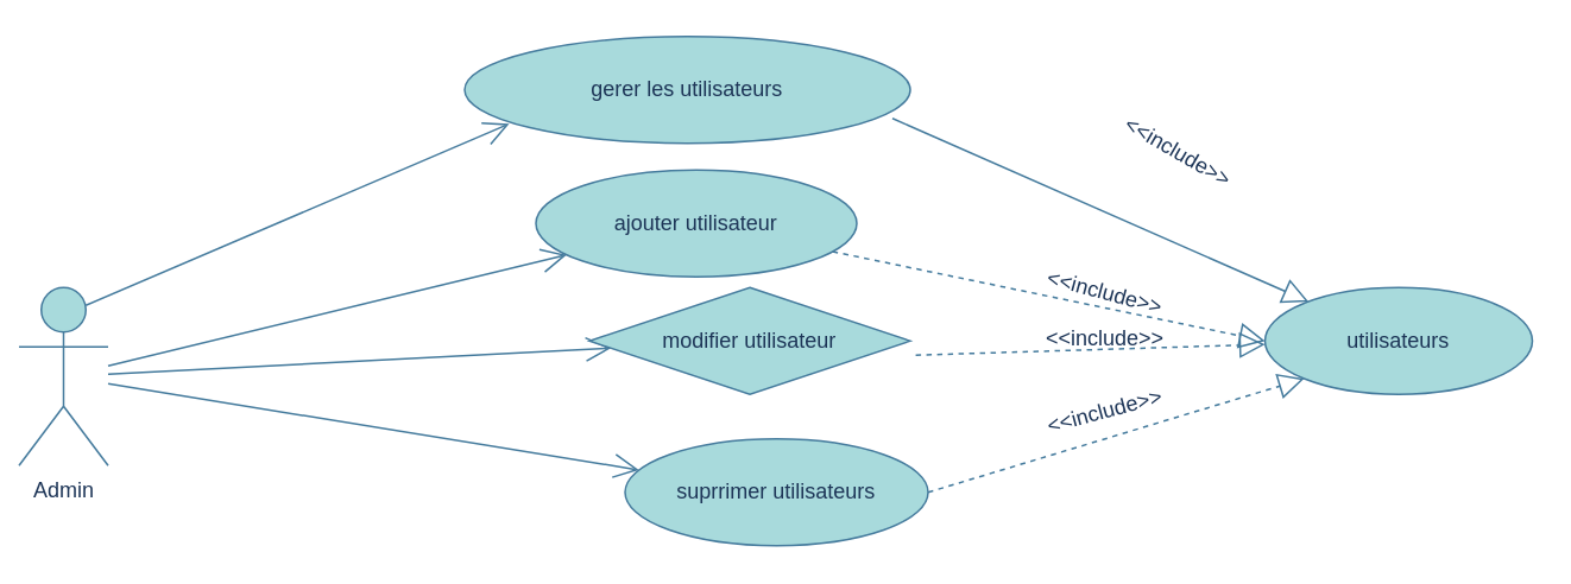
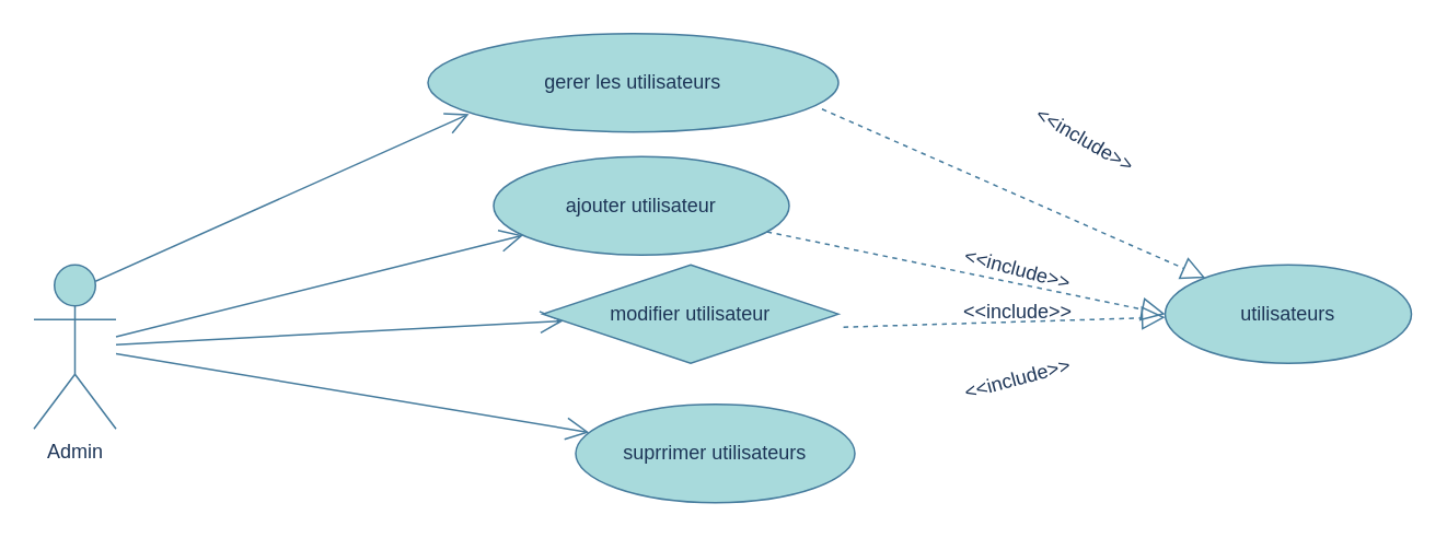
  <mxCell id="0" />
  <mxCell id="1" parent="0" />
- <mxCell id="2" value="Admin" style="shape=umlActor;verticalLabelPosition=bottom;verticalAlign=top;html=1;outlineConnect=0;fillColor=#A8DADC;strokeColor=#457B9D;fontColor=#1D3557;" vertex="1" parent="1"><mxGeometry x="10" y="161" width="50" height="100" as="geometry" /></mxCell>
+ <mxCell id="2" value="Admin" style="shape=umlActor;verticalLabelPosition=bottom;verticalAlign=top;html=1;outlineConnect=0;fillColor=#A8DADC;strokeColor=#457B9D;fontColor=#1D3557;" vertex="1" parent="1"><mxGeometry y="161" width="50" height="100" as="geometry" x="20" /></mxCell>
  <mxCell id="3" value="utilisateurs" style="ellipse;whiteSpace=wrap;html=1;fillColor=#A8DADC;strokeColor=#457B9D;fontColor=#1D3557;" vertex="1" parent="1"><mxGeometry x="709" y="161" width="150" height="60" as="geometry" /></mxCell>
- <mxCell id="4" value="" style="endArrow=block;dashed=0;endFill=0;endSize=12;html=1;rounded=0;exitX=0.96;exitY=0.767;exitDx=0;exitDy=0;labelBackgroundColor=#F1FAEE;strokeColor=#457B9D;fontColor=#1D3557;exitPerimeter=0;" edge="1" parent="1" source="11" target="3"><mxGeometry width="160" relative="1" as="geometry"><mxPoint x="570" y="161" as="sourcePoint" /><mxPoint x="579" y="271" as="targetPoint" /></mxGeometry></mxCell>
+ <mxCell id="4" value="" style="endArrow=block;dashed=1;endFill=0;endSize=12;html=1;rounded=0;exitX=0.96;exitY=0.767;exitDx=0;exitDy=0;labelBackgroundColor=#F1FAEE;strokeColor=#457B9D;fontColor=#1D3557;exitPerimeter=0;" edge="1" parent="1" source="11" target="3"><mxGeometry width="160" relative="1" as="geometry"><mxPoint x="570" y="161" as="sourcePoint" /><mxPoint x="579" y="271" as="targetPoint" /></mxGeometry></mxCell>
  <mxCell id="5" value="" style="endArrow=block;dashed=1;endFill=0;endSize=12;html=1;rounded=0;entryX=0;entryY=0.5;entryDx=0;entryDy=0;labelBackgroundColor=#F1FAEE;strokeColor=#457B9D;fontColor=#1D3557;" edge="1" parent="1" source="17" target="3"><mxGeometry width="160" relative="1" as="geometry"><mxPoint x="569" y="231" as="sourcePoint" /><mxPoint x="742.186" y="179.31" as="targetPoint" /></mxGeometry></mxCell>
  <mxCell id="6" value="" style="endArrow=block;dashed=1;endFill=0;endSize=12;html=1;rounded=0;exitX=1.017;exitY=0.633;exitDx=0;exitDy=0;exitPerimeter=0;labelBackgroundColor=#F1FAEE;strokeColor=#457B9D;fontColor=#1D3557;" edge="1" parent="1" source="18" target="3"><mxGeometry width="160" relative="1" as="geometry"><mxPoint x="558" y="287.98" as="sourcePoint" /><mxPoint x="752.186" y="189.31" as="targetPoint" /></mxGeometry></mxCell>
- <mxCell id="7" value="" style="endArrow=block;dashed=1;endFill=0;endSize=12;html=1;rounded=0;exitX=1;exitY=0.5;exitDx=0;exitDy=0;entryX=0;entryY=1;entryDx=0;entryDy=0;labelBackgroundColor=#F1FAEE;strokeColor=#457B9D;fontColor=#1D3557;" edge="1" parent="1" source="19" target="3"><mxGeometry width="160" relative="1" as="geometry"><mxPoint x="560" y="356" as="sourcePoint" /><mxPoint x="762.186" y="199.31" as="targetPoint" /></mxGeometry></mxCell>
  <mxCell id="8" value="&amp;lt;&amp;lt;include&amp;gt;&amp;gt;" style="text;html=1;align=center;verticalAlign=middle;resizable=0;points=[];autosize=1;strokeColor=none;fillColor=none;rotation=-15;fontColor=#1D3557;" vertex="1" parent="1"><mxGeometry x="579" y="221" width="80" height="20" as="geometry" /></mxCell>
  <mxCell id="9" value="&amp;lt;&amp;lt;include&amp;gt;&amp;gt;" style="text;html=1;align=center;verticalAlign=middle;resizable=0;points=[];autosize=1;strokeColor=none;fillColor=none;rotation=0;fontColor=#1D3557;" vertex="1" parent="1"><mxGeometry x="579" y="180" width="80" height="20" as="geometry" /></mxCell>
  <mxCell id="10" value="&amp;lt;&amp;lt;include&amp;gt;&amp;gt;" style="text;html=1;align=center;verticalAlign=middle;resizable=0;points=[];autosize=1;strokeColor=none;fillColor=none;rotation=15;fontColor=#1D3557;" vertex="1" parent="1"><mxGeometry x="579" y="154" width="80" height="20" as="geometry" /></mxCell>
  <mxCell id="11" value="gerer les utilisateurs" style="ellipse;whiteSpace=wrap;html=1;fillColor=#A8DADC;strokeColor=#457B9D;fontColor=#1D3557;" vertex="1" parent="1"><mxGeometry x="260" y="20" width="250" height="60" as="geometry" /></mxCell>
  <mxCell id="12" value="" style="endArrow=open;endFill=1;endSize=12;html=1;rounded=0;exitX=0.75;exitY=0.1;exitDx=0;exitDy=0;exitPerimeter=0;labelBackgroundColor=#F1FAEE;strokeColor=#457B9D;fontColor=#1D3557;entryX=0.1;entryY=0.817;entryDx=0;entryDy=0;entryPerimeter=0;" edge="1" parent="1" source="2" target="11"><mxGeometry width="160" relative="1" as="geometry"><mxPoint x="159" y="30.29" as="sourcePoint" /><mxPoint x="319" y="30.29" as="targetPoint" /></mxGeometry></mxCell>
  <mxCell id="13" value="" style="endArrow=open;endFill=1;endSize=12;html=1;rounded=0;labelBackgroundColor=#F1FAEE;strokeColor=#457B9D;fontColor=#1D3557;" edge="1" parent="1" source="2" target="17"><mxGeometry width="160" relative="1" as="geometry"><mxPoint x="90" y="141" as="sourcePoint" /><mxPoint x="334.136" y="174.858" as="targetPoint" /></mxGeometry></mxCell>
  <mxCell id="14" value="" style="endArrow=open;endFill=1;endSize=12;html=1;rounded=0;labelBackgroundColor=#F1FAEE;strokeColor=#457B9D;fontColor=#1D3557;" edge="1" parent="1" source="2" target="18"><mxGeometry width="160" relative="1" as="geometry"><mxPoint x="77.5" y="201" as="sourcePoint" /><mxPoint x="319" y="231" as="targetPoint" /></mxGeometry></mxCell>
  <mxCell id="15" value="" style="endArrow=open;endFill=1;endSize=12;html=1;rounded=0;labelBackgroundColor=#F1FAEE;strokeColor=#457B9D;fontColor=#1D3557;" edge="1" parent="1" source="2" target="19"><mxGeometry width="160" relative="1" as="geometry"><mxPoint x="77.5" y="265" as="sourcePoint" /><mxPoint x="310" y="291" as="targetPoint" /></mxGeometry></mxCell>
  <mxCell id="16" value="&amp;lt;&amp;lt;include&amp;gt;&amp;gt;" style="text;html=1;align=center;verticalAlign=middle;resizable=0;points=[];autosize=1;strokeColor=none;fillColor=none;rotation=30;fontColor=#1D3557;" vertex="1" parent="1"><mxGeometry x="620" y="75" width="80" height="20" as="geometry" /></mxCell>
  <mxCell id="17" value="ajouter utilisateur" style="ellipse;whiteSpace=wrap;html=1;fillColor=#A8DADC;strokeColor=#457B9D;fontColor=#1D3557;" vertex="1" parent="1"><mxGeometry x="300" y="95" width="180" height="60" as="geometry" /></mxCell>
  <mxCell id="18" value="modifier utilisateur" style="rhombus;whiteSpace=wrap;html=1;fillColor=#A8DADC;strokeColor=#457B9D;fontColor=#1D3557;" vertex="1" parent="1"><mxGeometry x="330" y="161" width="180" height="60" as="geometry" /></mxCell>
  <mxCell id="19" value="suprrimer utilisateurs" style="ellipse;whiteSpace=wrap;html=1;fillColor=#A8DADC;strokeColor=#457B9D;fontColor=#1D3557;" vertex="1" parent="1"><mxGeometry x="350" y="246" width="170" height="60" as="geometry" /></mxCell>
